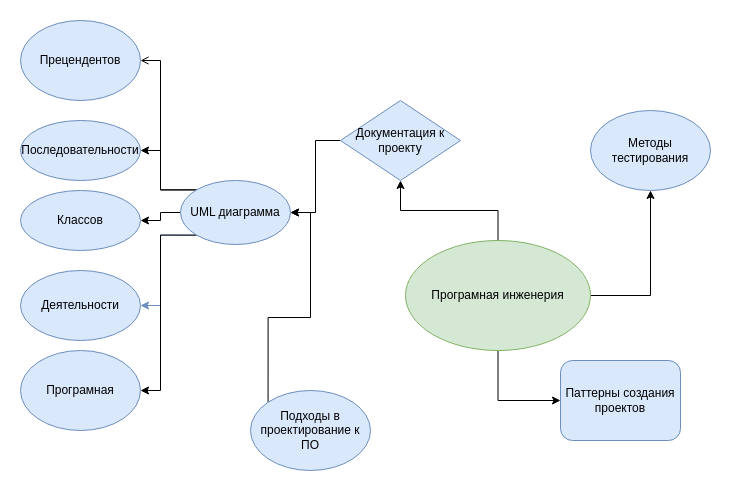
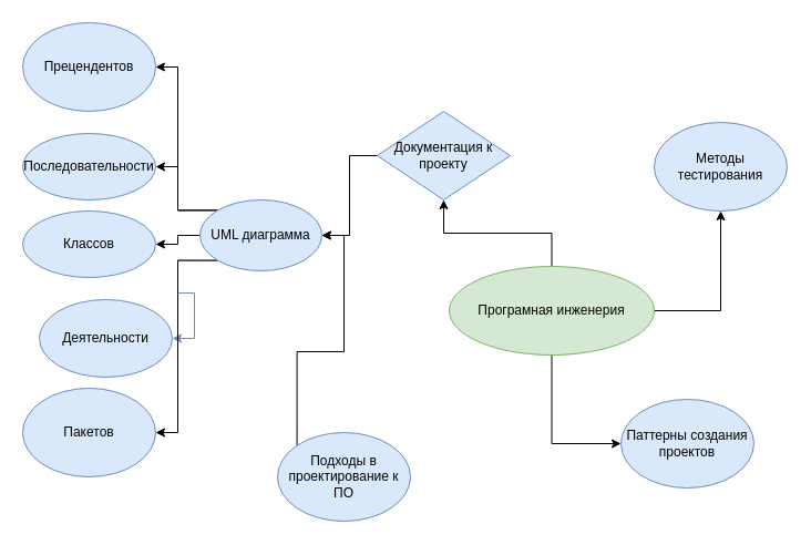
  <mxCell id="0" />
  <mxCell id="1" parent="0" />
  <mxCell id="2" style="edgeStyle=orthogonalEdgeStyle;rounded=0;orthogonalLoop=1;jettySize=auto;html=1;entryX=1;entryY=0.5;entryDx=0;entryDy=0;" edge="1" parent="1" source="18" target="12"><mxGeometry relative="1" as="geometry" /></mxCell>
  <mxCell id="3" style="edgeStyle=orthogonalEdgeStyle;rounded=0;orthogonalLoop=1;jettySize=auto;html=1;exitX=0.5;exitY=0;exitDx=0;exitDy=0;" edge="1" parent="1" source="6" target="18"><mxGeometry relative="1" as="geometry" /></mxCell>
  <mxCell id="4" style="edgeStyle=orthogonalEdgeStyle;rounded=0;orthogonalLoop=1;jettySize=auto;html=1;exitX=1;exitY=0.5;exitDx=0;exitDy=0;entryX=0.5;entryY=1;entryDx=0;entryDy=0;" edge="1" parent="1" source="6" target="21"><mxGeometry relative="1" as="geometry" /></mxCell>
  <mxCell id="5" style="edgeStyle=orthogonalEdgeStyle;rounded=0;orthogonalLoop=1;jettySize=auto;html=1;exitX=0.5;exitY=1;exitDx=0;exitDy=0;entryX=0;entryY=0.5;entryDx=0;entryDy=0;" edge="1" parent="1" source="6" target="22"><mxGeometry relative="1" as="geometry" /></mxCell>
- <mxCell id="6" value="Програмная инженерия" style="ellipse;whiteSpace=wrap;html=1;fillColor=#d5e8d4;strokeColor=#82b366;" vertex="1" parent="1"><mxGeometry x="405" y="240" width="185" height="110" as="geometry" /></mxCell>
+ <mxCell id="6" value="Програмная инженерия" style="ellipse;whiteSpace=wrap;html=1;fillColor=#d5e8d4;strokeColor=#82b366;" vertex="1" parent="1"><mxGeometry x="405" y="240" width="185" height="80" as="geometry" /></mxCell>
  <mxCell id="7" style="edgeStyle=orthogonalEdgeStyle;rounded=0;orthogonalLoop=1;jettySize=auto;html=1;exitX=0;exitY=0;exitDx=0;exitDy=0;entryX=1;entryY=0.5;entryDx=0;entryDy=0;" edge="1" parent="1" source="12" target="13"><mxGeometry relative="1" as="geometry" /></mxCell>
  <mxCell id="8" style="edgeStyle=orthogonalEdgeStyle;rounded=0;orthogonalLoop=1;jettySize=auto;html=1;exitX=0;exitY=0.5;exitDx=0;exitDy=0;entryX=1;entryY=0.5;entryDx=0;entryDy=0;" edge="1" parent="1" source="12" target="14"><mxGeometry relative="1" as="geometry" /></mxCell>
  <mxCell id="9" style="edgeStyle=orthogonalEdgeStyle;rounded=0;orthogonalLoop=1;jettySize=auto;html=1;exitX=0;exitY=1;exitDx=0;exitDy=0;entryX=1;entryY=0.5;entryDx=0;entryDy=0;fillColor=#dae8fc;strokeColor=#6c8ebf;" edge="1" parent="1" source="12" target="15"><mxGeometry relative="1" as="geometry" /></mxCell>
  <mxCell id="10" style="edgeStyle=orthogonalEdgeStyle;rounded=0;orthogonalLoop=1;jettySize=auto;html=1;exitX=0;exitY=1;exitDx=0;exitDy=0;entryX=1;entryY=0.5;entryDx=0;entryDy=0;" edge="1" parent="1" source="12" target="16"><mxGeometry relative="1" as="geometry" /></mxCell>
- <mxCell id="11" style="edgeStyle=orthogonalEdgeStyle;rounded=0;orthogonalLoop=1;jettySize=auto;html=1;exitX=0;exitY=0;exitDx=0;exitDy=0;entryX=1;entryY=0.5;entryDx=0;entryDy=0;endArrow=open;" edge="1" parent="1" source="12" target="17"><mxGeometry relative="1" as="geometry" /></mxCell>
+ <mxCell id="11" style="edgeStyle=orthogonalEdgeStyle;rounded=0;orthogonalLoop=1;jettySize=auto;html=1;exitX=0;exitY=0;exitDx=0;exitDy=0;entryX=1;entryY=0.5;entryDx=0;entryDy=0;" edge="1" parent="1" source="12" target="17"><mxGeometry relative="1" as="geometry" /></mxCell>
  <mxCell id="12" value="UML диаграмма" style="ellipse;whiteSpace=wrap;html=1;fillColor=#dae8fc;strokeColor=#6c8ebf;" vertex="1" parent="1"><mxGeometry x="180" y="180" width="110" height="64" as="geometry" /></mxCell>
  <mxCell id="13" value="Последовательности" style="ellipse;whiteSpace=wrap;html=1;fillColor=#dae8fc;strokeColor=#6c8ebf;" vertex="1" parent="1"><mxGeometry x="20" y="120" width="120" height="60" as="geometry" /></mxCell>
  <mxCell id="14" value="Классов" style="ellipse;whiteSpace=wrap;html=1;fillColor=#dae8fc;strokeColor=#6c8ebf;" vertex="1" parent="1"><mxGeometry x="20" y="190" width="120" height="60" as="geometry" /></mxCell>
- <mxCell id="15" value="Деятельности" style="ellipse;whiteSpace=wrap;html=1;fillColor=#dae8fc;strokeColor=#6c8ebf;" vertex="1" parent="1"><mxGeometry x="20" y="270" width="120" height="70" as="geometry" /></mxCell>
- <mxCell id="16" value="Програмная" style="ellipse;whiteSpace=wrap;html=1;fillColor=#dae8fc;strokeColor=#6c8ebf;" vertex="1" parent="1"><mxGeometry x="20" y="350" width="120" height="80" as="geometry" /></mxCell>
+ <mxCell id="15" value="Деятельности" style="ellipse;whiteSpace=wrap;html=1;fillColor=#dae8fc;strokeColor=#6c8ebf;" vertex="1" parent="1"><mxGeometry x="35" y="270" width="120" height="70" as="geometry" /></mxCell>
+ <mxCell id="16" value="Пакетов" style="ellipse;whiteSpace=wrap;html=1;fillColor=#dae8fc;strokeColor=#6c8ebf;" vertex="1" parent="1"><mxGeometry x="20" y="350" width="120" height="80" as="geometry" /></mxCell>
  <mxCell id="17" value="Прецендентов" style="ellipse;whiteSpace=wrap;html=1;fillColor=#dae8fc;strokeColor=#6c8ebf;" vertex="1" parent="1"><mxGeometry x="20" y="20" width="120" height="80" as="geometry" /></mxCell>
  <mxCell id="18" value="Документация к проекту" style="rhombus;whiteSpace=wrap;html=1;fillColor=#dae8fc;strokeColor=#6c8ebf;" vertex="1" parent="1"><mxGeometry x="340" y="100" width="120" height="80" as="geometry" /></mxCell>
  <mxCell id="19" style="edgeStyle=orthogonalEdgeStyle;rounded=0;orthogonalLoop=1;jettySize=auto;html=1;exitX=0;exitY=0;exitDx=0;exitDy=0;entryX=1;entryY=0.5;entryDx=0;entryDy=0;" edge="1" parent="1" source="20" target="12"><mxGeometry relative="1" as="geometry" /></mxCell>
  <mxCell id="20" value="Подходы в проектирование к ПО" style="ellipse;whiteSpace=wrap;html=1;fillColor=#dae8fc;strokeColor=#6c8ebf;" vertex="1" parent="1"><mxGeometry x="250" y="390" width="120" height="80" as="geometry" /></mxCell>
  <mxCell id="21" value="Методы тестирования" style="ellipse;whiteSpace=wrap;html=1;fillColor=#dae8fc;strokeColor=#6c8ebf;" vertex="1" parent="1"><mxGeometry x="590" y="110" width="120" height="80" as="geometry" /></mxCell>
- <mxCell id="22" value="Паттерны создания проектов" style="whiteSpace=wrap;html=1;fillColor=#dae8fc;strokeColor=#6c8ebf;rounded=1;" vertex="1" parent="1"><mxGeometry x="560" y="360" width="120" height="80" as="geometry" /></mxCell>
+ <mxCell id="22" value="Паттерны создания проектов" style="ellipse;whiteSpace=wrap;html=1;fillColor=#dae8fc;strokeColor=#6c8ebf;" vertex="1" parent="1"><mxGeometry x="560" y="360" width="120" height="80" as="geometry" /></mxCell>
